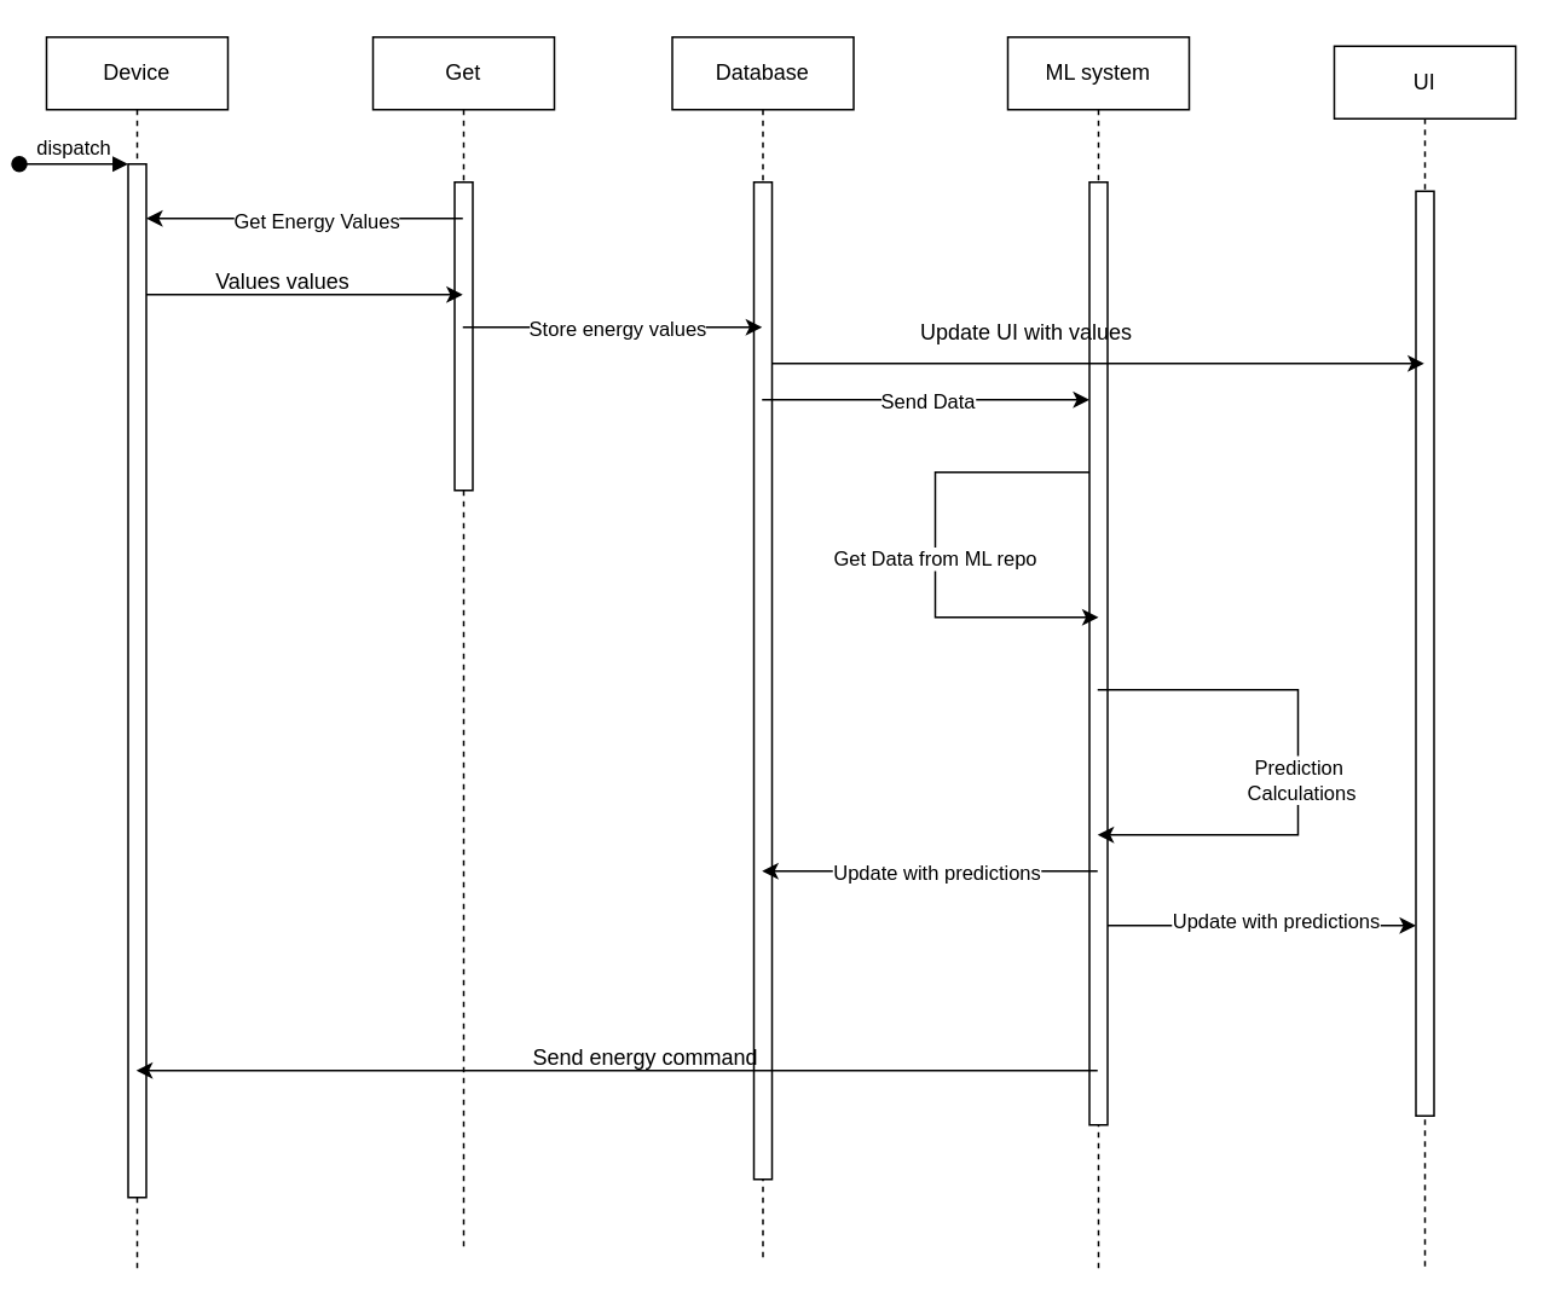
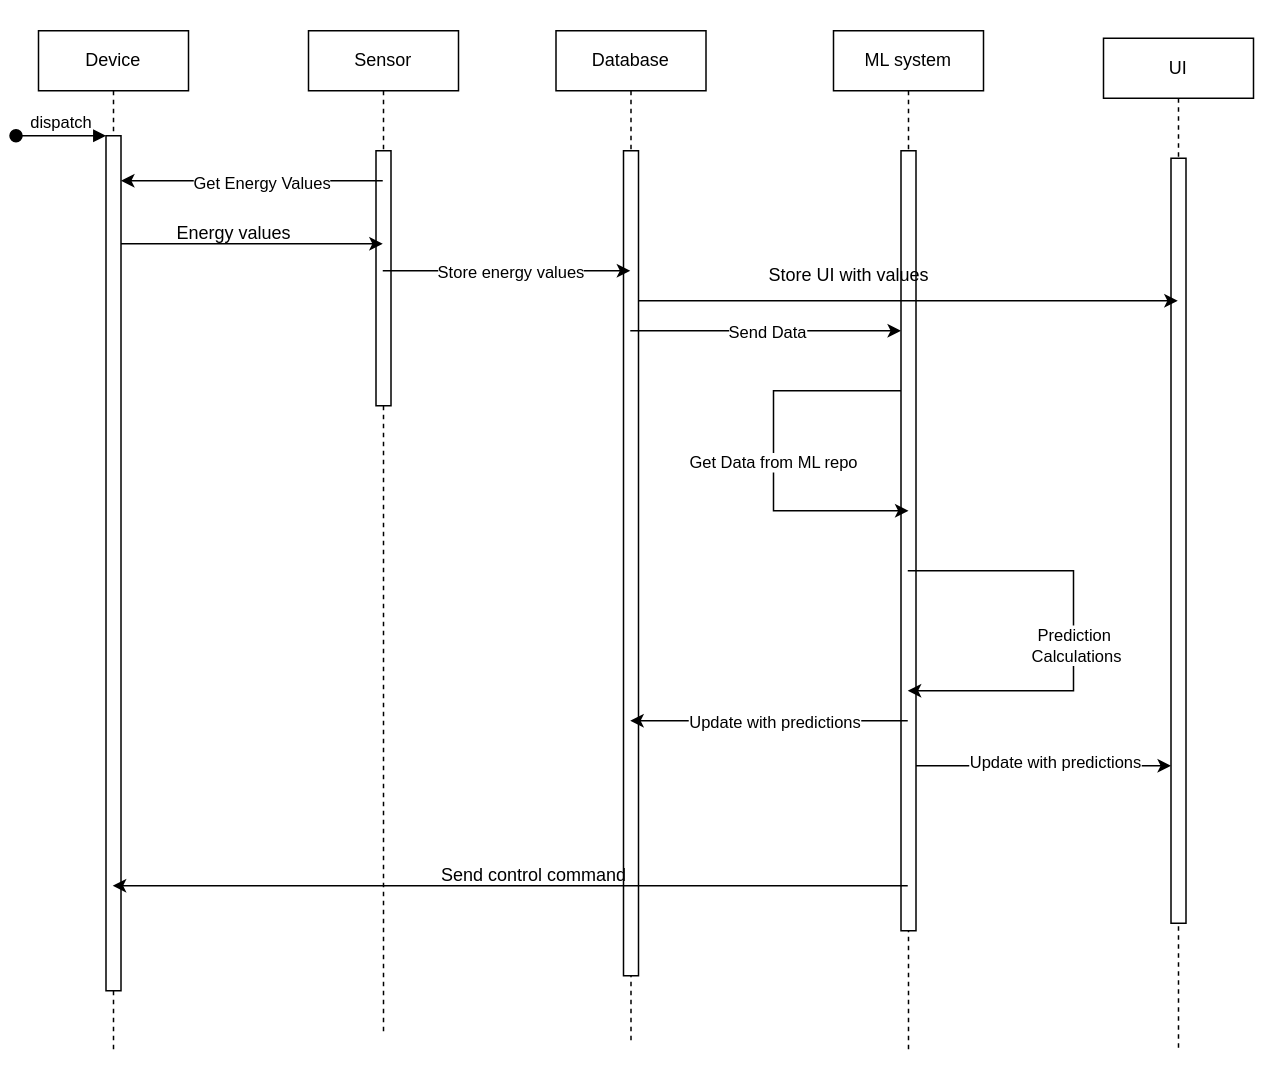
  <mxCell id="0" />
  <mxCell id="1" parent="0" />
  <mxCell id="2" value="Device" style="shape=umlLifeline;perimeter=lifelinePerimeter;whiteSpace=wrap;html=1;container=0;dropTarget=0;collapsible=0;recursiveResize=0;outlineConnect=0;portConstraint=eastwest;newEdgeStyle={&quot;edgeStyle&quot;:&quot;elbowEdgeStyle&quot;,&quot;elbow&quot;:&quot;vertical&quot;,&quot;curved&quot;:0,&quot;rounded&quot;:0};" parent="1" vertex="1"><mxGeometry x="20" y="20" width="100" height="680" as="geometry" /></mxCell>
  <mxCell id="3" value="" style="html=1;points=[];perimeter=orthogonalPerimeter;outlineConnect=0;targetShapes=umlLifeline;portConstraint=eastwest;newEdgeStyle={&quot;edgeStyle&quot;:&quot;elbowEdgeStyle&quot;,&quot;elbow&quot;:&quot;vertical&quot;,&quot;curved&quot;:0,&quot;rounded&quot;:0};" parent="2" vertex="1"><mxGeometry x="45" y="70" width="10" height="570" as="geometry" /></mxCell>
  <mxCell id="4" value="dispatch" style="html=1;verticalAlign=bottom;startArrow=oval;endArrow=block;startSize=8;edgeStyle=elbowEdgeStyle;elbow=vertical;curved=0;rounded=0;" parent="2" target="3" edge="1"><mxGeometry relative="1" as="geometry"><mxPoint x="-15" y="70" as="sourcePoint" /></mxGeometry></mxCell>
- <mxCell id="5" value="Get" style="shape=umlLifeline;perimeter=lifelinePerimeter;whiteSpace=wrap;html=1;container=0;dropTarget=0;collapsible=0;recursiveResize=0;outlineConnect=0;portConstraint=eastwest;newEdgeStyle={&quot;edgeStyle&quot;:&quot;elbowEdgeStyle&quot;,&quot;elbow&quot;:&quot;vertical&quot;,&quot;curved&quot;:0,&quot;rounded&quot;:0};" parent="1" vertex="1"><mxGeometry x="200" y="20" width="100" height="670" as="geometry" /></mxCell>
+ <mxCell id="5" value="Sensor" style="shape=umlLifeline;perimeter=lifelinePerimeter;whiteSpace=wrap;html=1;container=0;dropTarget=0;collapsible=0;recursiveResize=0;outlineConnect=0;portConstraint=eastwest;newEdgeStyle={&quot;edgeStyle&quot;:&quot;elbowEdgeStyle&quot;,&quot;elbow&quot;:&quot;vertical&quot;,&quot;curved&quot;:0,&quot;rounded&quot;:0};" parent="1" vertex="1"><mxGeometry x="200" y="20" width="100" height="670" as="geometry" /></mxCell>
  <mxCell id="6" value="" style="html=1;points=[];perimeter=orthogonalPerimeter;outlineConnect=0;targetShapes=umlLifeline;portConstraint=eastwest;newEdgeStyle={&quot;edgeStyle&quot;:&quot;elbowEdgeStyle&quot;,&quot;elbow&quot;:&quot;vertical&quot;,&quot;curved&quot;:0,&quot;rounded&quot;:0};" parent="5" vertex="1"><mxGeometry x="45" y="80" width="10" height="170" as="geometry" /></mxCell>
  <mxCell id="7" value="Database" style="shape=umlLifeline;perimeter=lifelinePerimeter;whiteSpace=wrap;html=1;container=0;dropTarget=0;collapsible=0;recursiveResize=0;outlineConnect=0;portConstraint=eastwest;newEdgeStyle={&quot;edgeStyle&quot;:&quot;elbowEdgeStyle&quot;,&quot;elbow&quot;:&quot;vertical&quot;,&quot;curved&quot;:0,&quot;rounded&quot;:0};" vertex="1" parent="1"><mxGeometry x="365" y="20" width="100" height="675" as="geometry" /></mxCell>
  <mxCell id="8" value="" style="html=1;points=[];perimeter=orthogonalPerimeter;outlineConnect=0;targetShapes=umlLifeline;portConstraint=eastwest;newEdgeStyle={&quot;edgeStyle&quot;:&quot;elbowEdgeStyle&quot;,&quot;elbow&quot;:&quot;vertical&quot;,&quot;curved&quot;:0,&quot;rounded&quot;:0};" vertex="1" parent="7"><mxGeometry x="45" y="80" width="10" height="550" as="geometry" /></mxCell>
  <mxCell id="9" value="UI" style="shape=umlLifeline;perimeter=lifelinePerimeter;whiteSpace=wrap;html=1;container=0;dropTarget=0;collapsible=0;recursiveResize=0;outlineConnect=0;portConstraint=eastwest;newEdgeStyle={&quot;edgeStyle&quot;:&quot;elbowEdgeStyle&quot;,&quot;elbow&quot;:&quot;vertical&quot;,&quot;curved&quot;:0,&quot;rounded&quot;:0};" vertex="1" parent="1"><mxGeometry x="730" y="25" width="100" height="675" as="geometry" /></mxCell>
  <mxCell id="10" value="" style="html=1;points=[];perimeter=orthogonalPerimeter;outlineConnect=0;targetShapes=umlLifeline;portConstraint=eastwest;newEdgeStyle={&quot;edgeStyle&quot;:&quot;elbowEdgeStyle&quot;,&quot;elbow&quot;:&quot;vertical&quot;,&quot;curved&quot;:0,&quot;rounded&quot;:0};" vertex="1" parent="9"><mxGeometry x="45" y="80" width="10" height="510" as="geometry" /></mxCell>
  <mxCell id="11" value="" style="endArrow=classic;html=1;rounded=0;" edge="1" parent="1" source="5" target="3"><mxGeometry width="50" height="50" relative="1" as="geometry"><mxPoint x="180" y="470" as="sourcePoint" /><mxPoint x="80" y="120" as="targetPoint" /><Array as="points"><mxPoint x="180" y="120" /></Array></mxGeometry></mxCell>
  <mxCell id="12" value="Get Energy Values" style="edgeLabel;html=1;align=center;verticalAlign=middle;resizable=0;points=[];" vertex="1" connectable="0" parent="11"><mxGeometry x="-0.066" y="1" relative="1" as="geometry"><mxPoint as="offset" /></mxGeometry></mxCell>
  <mxCell id="13" value="" style="endArrow=classic;html=1;rounded=0;" edge="1" parent="1" source="5" target="7"><mxGeometry width="50" height="50" relative="1" as="geometry"><mxPoint x="250" y="180" as="sourcePoint" /><mxPoint x="430" y="180" as="targetPoint" /><Array as="points"><mxPoint x="300.5" y="180" /><mxPoint x="370.5" y="180" /><mxPoint x="410.5" y="180" /></Array></mxGeometry></mxCell>
  <mxCell id="14" value="Store energy values" style="edgeLabel;html=1;align=center;verticalAlign=middle;resizable=0;points=[];" vertex="1" connectable="0" parent="13"><mxGeometry x="-0.145" y="-3" relative="1" as="geometry"><mxPoint x="14" y="-3" as="offset" /></mxGeometry></mxCell>
  <mxCell id="15" value="" style="endArrow=classic;html=1;rounded=0;" edge="1" parent="1" source="7" target="18"><mxGeometry width="50" height="50" relative="1" as="geometry"><mxPoint x="560" y="390" as="sourcePoint" /><mxPoint x="610" y="340" as="targetPoint" /><Array as="points"><mxPoint x="480" y="220" /><mxPoint x="580" y="220" /></Array></mxGeometry></mxCell>
  <mxCell id="16" value="Send Data" style="edgeLabel;html=1;align=center;verticalAlign=middle;resizable=0;points=[];" vertex="1" connectable="0" parent="15"><mxGeometry x="-0.064" relative="1" as="geometry"><mxPoint x="7" as="offset" /></mxGeometry></mxCell>
  <mxCell id="17" value="ML system" style="shape=umlLifeline;perimeter=lifelinePerimeter;whiteSpace=wrap;html=1;container=0;dropTarget=0;collapsible=0;recursiveResize=0;outlineConnect=0;portConstraint=eastwest;newEdgeStyle={&quot;edgeStyle&quot;:&quot;elbowEdgeStyle&quot;,&quot;elbow&quot;:&quot;vertical&quot;,&quot;curved&quot;:0,&quot;rounded&quot;:0};" vertex="1" parent="1"><mxGeometry x="550" y="20" width="100" height="680" as="geometry" /></mxCell>
  <mxCell id="18" value="" style="html=1;points=[];perimeter=orthogonalPerimeter;outlineConnect=0;targetShapes=umlLifeline;portConstraint=eastwest;newEdgeStyle={&quot;edgeStyle&quot;:&quot;elbowEdgeStyle&quot;,&quot;elbow&quot;:&quot;vertical&quot;,&quot;curved&quot;:0,&quot;rounded&quot;:0};" vertex="1" parent="17"><mxGeometry x="45" y="80" width="10" height="520" as="geometry" /></mxCell>
  <mxCell id="19" value="" style="endArrow=classic;html=1;rounded=0;" edge="1" parent="17" source="18" target="17"><mxGeometry width="50" height="50" relative="1" as="geometry"><mxPoint x="69.5" y="240" as="sourcePoint" /><mxPoint x="65" y="320" as="targetPoint" /><Array as="points"><mxPoint x="-40" y="240" /><mxPoint x="-40" y="320" /><mxPoint x="30" y="320" /><mxPoint x="50" y="320" /></Array></mxGeometry></mxCell>
  <mxCell id="20" value="Get Data from ML repo" style="edgeLabel;html=1;align=center;verticalAlign=middle;resizable=0;points=[];" vertex="1" connectable="0" parent="19"><mxGeometry x="-0.04" y="-1" relative="1" as="geometry"><mxPoint y="9" as="offset" /></mxGeometry></mxCell>
  <mxCell id="21" value="" style="endArrow=classic;html=1;rounded=0;" edge="1" parent="1"><mxGeometry width="50" height="50" relative="1" as="geometry"><mxPoint x="75" y="162" as="sourcePoint" /><mxPoint x="249.5" y="162" as="targetPoint" /><Array as="points"><mxPoint x="180" y="162" /></Array></mxGeometry></mxCell>
- <mxCell id="22" value="Values values" style="text;html=1;align=center;verticalAlign=middle;resizable=0;points=[];autosize=1;strokeColor=none;fillColor=none;" vertex="1" parent="1"><mxGeometry x="100" y="140" width="100" height="30" as="geometry" /></mxCell>
+ <mxCell id="22" value="Energy values" style="text;html=1;align=center;verticalAlign=middle;resizable=0;points=[];autosize=1;strokeColor=none;fillColor=none;" vertex="1" parent="1"><mxGeometry x="100" y="140" width="100" height="30" as="geometry" /></mxCell>
  <mxCell id="23" value="" style="endArrow=classic;html=1;rounded=0;" edge="1" parent="1" source="17" target="17"><mxGeometry width="50" height="50" relative="1" as="geometry"><mxPoint x="560" y="390" as="sourcePoint" /><mxPoint x="570" y="340" as="targetPoint" /><Array as="points"><mxPoint x="650" y="380" /><mxPoint x="710" y="380" /><mxPoint x="710" y="460" /><mxPoint x="660" y="460" /></Array></mxGeometry></mxCell>
  <mxCell id="24" value="Prediction&amp;nbsp;&lt;div&gt;Calculations&lt;/div&gt;" style="edgeLabel;html=1;align=center;verticalAlign=middle;resizable=0;points=[];" vertex="1" connectable="0" parent="23"><mxGeometry x="0.054" y="1" relative="1" as="geometry"><mxPoint y="1" as="offset" /></mxGeometry></mxCell>
  <mxCell id="25" value="" style="endArrow=classic;html=1;rounded=0;" edge="1" parent="1" source="8" target="9"><mxGeometry width="50" height="50" relative="1" as="geometry"><mxPoint x="560" y="390" as="sourcePoint" /><mxPoint x="610" y="340" as="targetPoint" /><Array as="points"><mxPoint x="530" y="200" /></Array></mxGeometry></mxCell>
- <mxCell id="26" value="Update UI with values" style="text;html=1;align=center;verticalAlign=middle;resizable=0;points=[];autosize=1;strokeColor=none;fillColor=none;" vertex="1" parent="1"><mxGeometry x="490" y="168" width="140" height="30" as="geometry" /></mxCell>
+ <mxCell id="26" value="Store UI with values" style="text;html=1;align=center;verticalAlign=middle;resizable=0;points=[];autosize=1;strokeColor=none;fillColor=none;" vertex="1" parent="1"><mxGeometry x="490" y="168" width="140" height="30" as="geometry" /></mxCell>
  <mxCell id="27" value="" style="endArrow=classic;html=1;rounded=0;" edge="1" parent="1" source="18" target="10"><mxGeometry width="50" height="50" relative="1" as="geometry"><mxPoint x="560" y="390" as="sourcePoint" /><mxPoint x="710" y="530" as="targetPoint" /><Array as="points"><mxPoint x="710" y="510" /></Array></mxGeometry></mxCell>
  <mxCell id="28" value="Update with predictions" style="edgeLabel;html=1;align=center;verticalAlign=middle;resizable=0;points=[];" vertex="1" connectable="0" parent="27"><mxGeometry x="0.082" y="3" relative="1" as="geometry"><mxPoint as="offset" /></mxGeometry></mxCell>
  <mxCell id="29" value="" style="endArrow=classic;html=1;rounded=0;" edge="1" parent="1" source="17" target="7"><mxGeometry width="50" height="50" relative="1" as="geometry"><mxPoint x="560" y="390" as="sourcePoint" /><mxPoint x="610" y="340" as="targetPoint" /><Array as="points"><mxPoint x="510" y="480" /></Array></mxGeometry></mxCell>
  <mxCell id="30" value="Update with predictions" style="edgeLabel;html=1;align=center;verticalAlign=middle;resizable=0;points=[];" vertex="1" connectable="0" parent="29"><mxGeometry x="0.443" y="-4" relative="1" as="geometry"><mxPoint x="44" y="4" as="offset" /></mxGeometry></mxCell>
  <mxCell id="31" value="" style="endArrow=classic;html=1;rounded=0;" edge="1" parent="1"><mxGeometry width="50" height="50" relative="1" as="geometry"><mxPoint x="599.5" y="590" as="sourcePoint" /><mxPoint x="69.5" y="590" as="targetPoint" /><Array as="points"><mxPoint x="590" y="590" /></Array></mxGeometry></mxCell>
- <mxCell id="32" value="Send energy command" style="text;html=1;align=center;verticalAlign=middle;resizable=0;points=[];autosize=1;strokeColor=none;fillColor=none;" vertex="1" parent="1"><mxGeometry x="275" y="568" width="150" height="30" as="geometry" /></mxCell>
+ <mxCell id="32" value="Send control command" style="text;html=1;align=center;verticalAlign=middle;resizable=0;points=[];autosize=1;strokeColor=none;fillColor=none;" vertex="1" parent="1"><mxGeometry x="275" y="568" width="150" height="30" as="geometry" /></mxCell>
